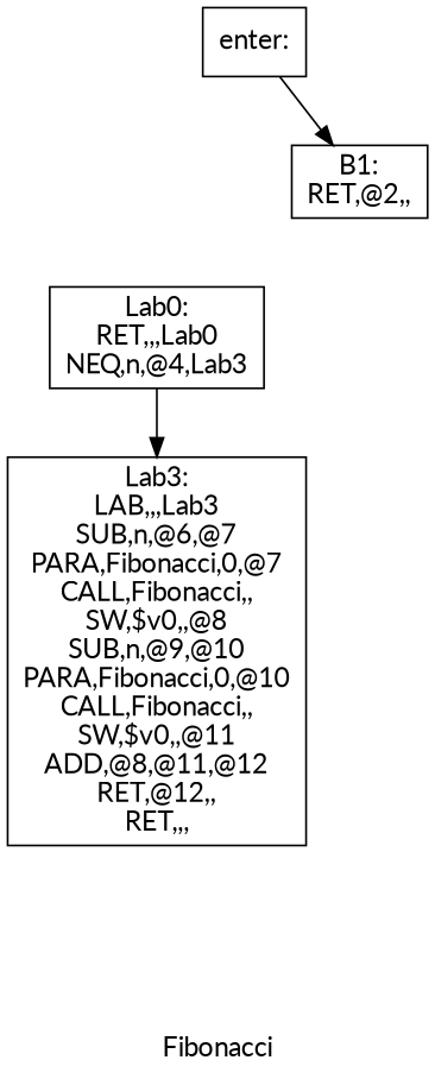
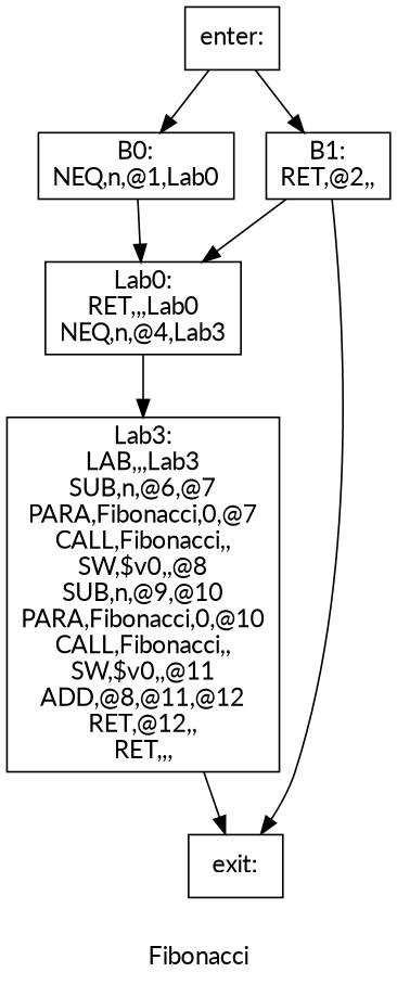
  digraph {
    fontname=Lato
    label=Fibonacci
    node [fontname=Lato shape=box]
    edge [fontname=Lato]
+   n1 [label="B0:\nNEQ,n,@1,Lab0\n"]
    n2 [label="Lab0:\nRET,,,Lab0\nNEQ,n,@4,Lab3\n"]
    n3 [label="B1:\nRET,@2,,\n"]
+   n4 [label="exit:\n"]
    n5 [label="Lab3:\nLAB,,,Lab3\nSUB,n,@6,@7\nPARA,Fibonacci,0,@7\nCALL,Fibonacci,,\nSW,$v0,,@8\nSUB,n,@9,@10\nPARA,Fibonacci,0,@10\nCALL,Fibonacci,,\nSW,$v0,,@11\nADD,@8,@11,@12\nRET,@12,,\nRET,,,\n"]
    n6 [label="enter:\n"]
+   n1 -> n2
    n2 -> n5
+   n3 -> n2
+   n3 -> n4
+   n5 -> n4
+   n6 -> n1
    n6 -> n3
  }
